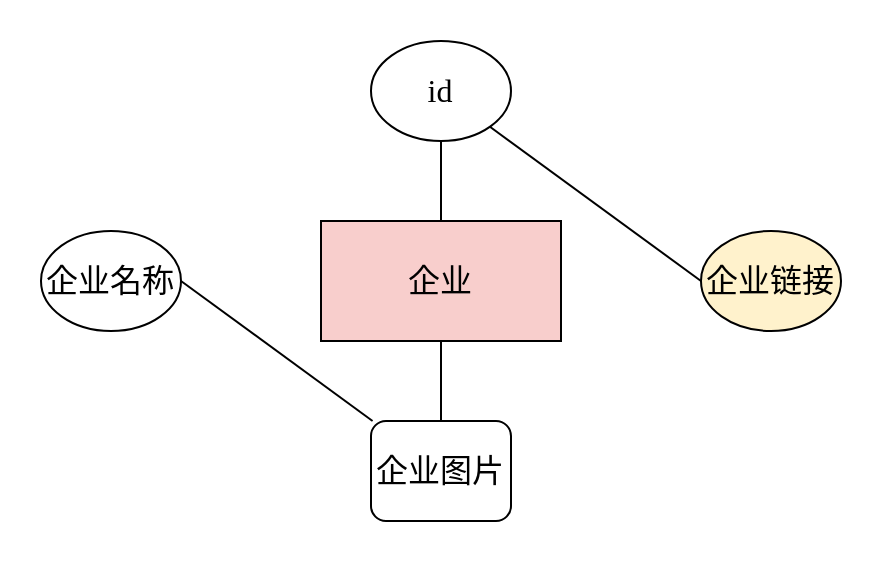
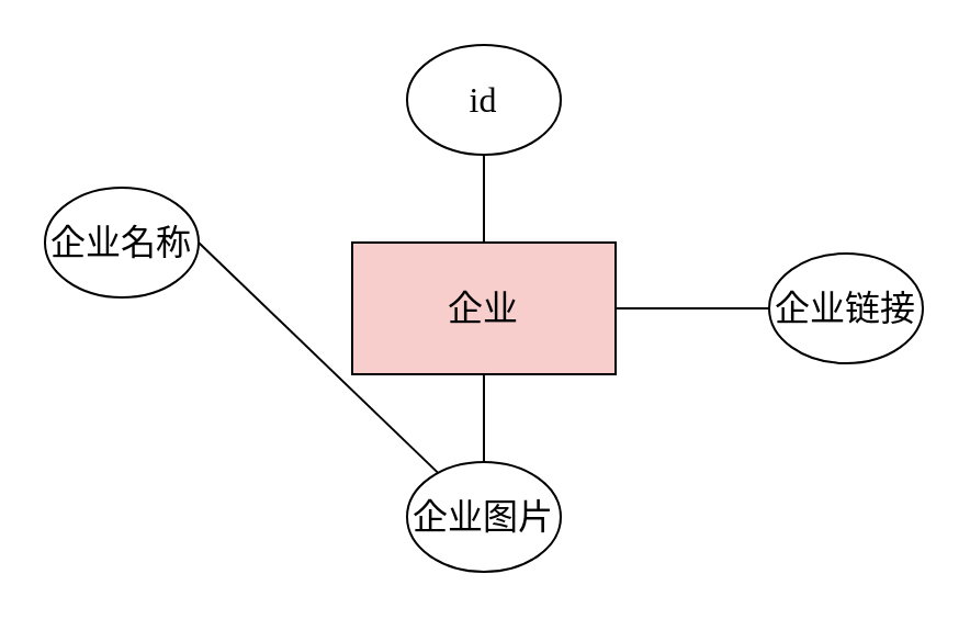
  <mxCell id="0" />
  <mxCell id="1" parent="0" />
  <mxCell id="2" value="企业" style="rounded=0;whiteSpace=wrap;html=1;fontFamily=Times New Roman;fontSize=16;fillColor=#f8cecc;" parent="1" vertex="1"><mxGeometry x="160" y="110" width="120" height="60" as="geometry" /></mxCell>
  <mxCell id="3" value="id" style="ellipse;whiteSpace=wrap;html=1;fontFamily=Times New Roman;fontSize=16;" parent="1" vertex="1"><mxGeometry x="185" y="20" width="70" height="50" as="geometry" /></mxCell>
- <mxCell id="4" value="企业名称" style="ellipse;whiteSpace=wrap;html=1;fontFamily=Times New Roman;fontSize=16;" parent="1" vertex="1"><mxGeometry x="20" y="115" width="70" height="50" as="geometry" /></mxCell>
- <mxCell id="5" value="企业图片" style="whiteSpace=wrap;html=1;fontFamily=Times New Roman;fontSize=16;rounded=1;" parent="1" vertex="1"><mxGeometry x="185" y="210" width="70" height="50" as="geometry" /></mxCell>
- <mxCell id="6" value="企业链接" style="ellipse;whiteSpace=wrap;html=1;fontFamily=Times New Roman;fontSize=16;fillColor=#fff2cc;" parent="1" vertex="1"><mxGeometry x="350" y="115" width="70" height="50" as="geometry" /></mxCell>
- <mxCell id="7" value="" style="endArrow=none;html=1;rounded=0;exitX=0;exitY=0.5;exitDx=0;exitDy=0;fontFamily=Times New Roman;fontSize=16;" parent="1" source="6" target="3" edge="1"><mxGeometry width="50" height="50" relative="1" as="geometry"><mxPoint x="200" y="200" as="sourcePoint" /><mxPoint x="270" y="170" as="targetPoint" /></mxGeometry></mxCell>
+ <mxCell id="4" value="企业名称" style="ellipse;whiteSpace=wrap;html=1;fontFamily=Times New Roman;fontSize=16;" parent="1" vertex="1"><mxGeometry x="20" y="85" width="70" height="50" as="geometry" /></mxCell>
+ <mxCell id="5" value="企业图片" style="ellipse;whiteSpace=wrap;html=1;fontFamily=Times New Roman;fontSize=16;" parent="1" vertex="1"><mxGeometry x="185" y="210" width="70" height="50" as="geometry" /></mxCell>
+ <mxCell id="6" value="企业链接" style="ellipse;whiteSpace=wrap;html=1;fontFamily=Times New Roman;fontSize=16;" parent="1" vertex="1"><mxGeometry x="350" y="115" width="70" height="50" as="geometry" /></mxCell>
+ <mxCell id="7" value="" style="endArrow=none;html=1;rounded=0;exitX=0;exitY=0.5;exitDx=0;exitDy=0;entryX=1;entryY=0.5;entryDx=0;entryDy=0;fontFamily=Times New Roman;fontSize=16;" parent="1" source="6" target="2" edge="1"><mxGeometry width="50" height="50" relative="1" as="geometry"><mxPoint x="200" y="200" as="sourcePoint" /><mxPoint x="270" y="170" as="targetPoint" /></mxGeometry></mxCell>
  <mxCell id="8" value="" style="endArrow=none;html=1;rounded=0;exitX=0.5;exitY=0;exitDx=0;exitDy=0;entryX=0.5;entryY=1;entryDx=0;entryDy=0;fontFamily=Times New Roman;fontSize=16;" parent="1" source="5" target="2" edge="1"><mxGeometry width="50" height="50" relative="1" as="geometry"><mxPoint x="100" y="190" as="sourcePoint" /><mxPoint x="150" y="170" as="targetPoint" /></mxGeometry></mxCell>
  <mxCell id="9" value="" style="endArrow=none;html=1;rounded=0;exitX=1;exitY=0.5;exitDx=0;exitDy=0;fontFamily=Times New Roman;fontSize=16;" parent="1" source="4" target="5" edge="1"><mxGeometry width="50" height="50" relative="1" as="geometry"><mxPoint x="200" y="200" as="sourcePoint" /><mxPoint x="160" y="140" as="targetPoint" /></mxGeometry></mxCell>
  <mxCell id="10" value="" style="endArrow=none;html=1;rounded=0;exitX=0.5;exitY=1;exitDx=0;exitDy=0;entryX=0.5;entryY=0;entryDx=0;entryDy=0;fontFamily=Times New Roman;fontSize=16;" parent="1" source="3" target="2" edge="1"><mxGeometry width="50" height="50" relative="1" as="geometry"><mxPoint x="200" y="200" as="sourcePoint" /><mxPoint x="160" y="110" as="targetPoint" /></mxGeometry></mxCell>
